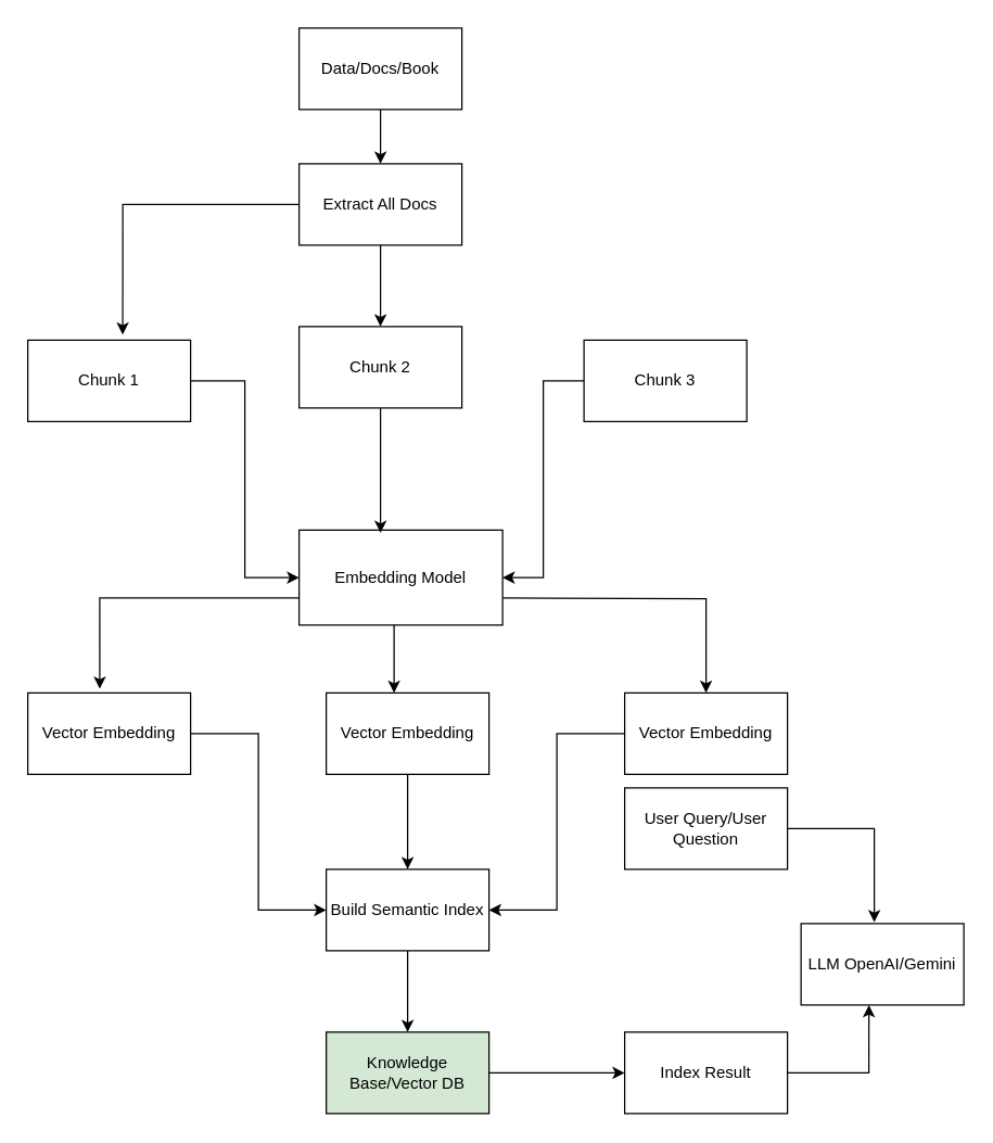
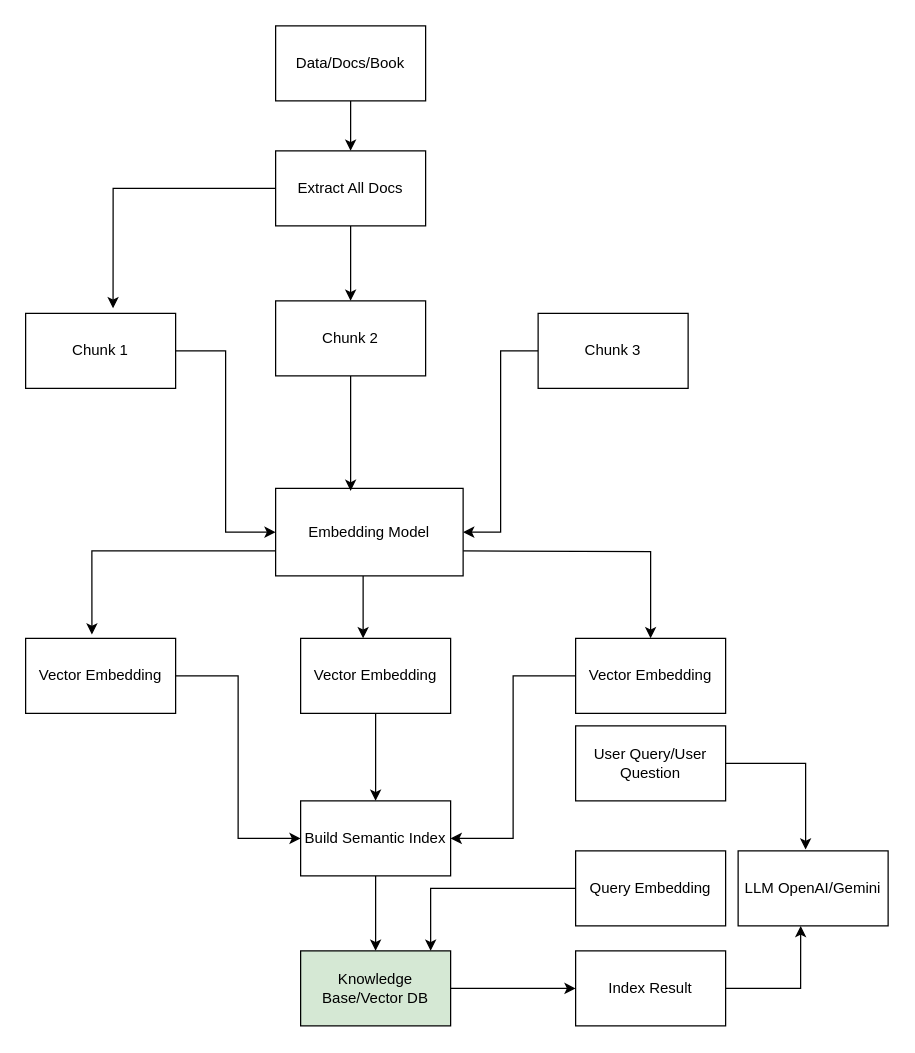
  <mxCell id="0" />
  <mxCell id="1" parent="0" />
  <mxCell id="2" value="" style="edgeStyle=orthogonalEdgeStyle;rounded=0;orthogonalLoop=1;jettySize=auto;html=1;" edge="1" parent="1" source="3" target="5"><mxGeometry relative="1" as="geometry" /></mxCell>
  <mxCell id="3" value="Data/Docs/Book" style="rounded=0;whiteSpace=wrap;html=1;" vertex="1" parent="1"><mxGeometry x="220" y="20" width="120" height="60" as="geometry" /></mxCell>
  <mxCell id="4" value="" style="edgeStyle=orthogonalEdgeStyle;rounded=0;orthogonalLoop=1;jettySize=auto;html=1;" edge="1" parent="1" source="5" target="8"><mxGeometry relative="1" as="geometry" /></mxCell>
  <mxCell id="5" value="Extract All Docs" style="rounded=0;whiteSpace=wrap;html=1;" vertex="1" parent="1"><mxGeometry x="220" y="120" width="120" height="60" as="geometry" /></mxCell>
  <mxCell id="6" style="edgeStyle=orthogonalEdgeStyle;rounded=0;orthogonalLoop=1;jettySize=auto;html=1;entryX=0;entryY=0.5;entryDx=0;entryDy=0;" edge="1" parent="1" source="7" target="14"><mxGeometry relative="1" as="geometry" /></mxCell>
  <mxCell id="7" value="Chunk 1" style="rounded=0;whiteSpace=wrap;html=1;" vertex="1" parent="1"><mxGeometry x="20" y="250" width="120" height="60" as="geometry" /></mxCell>
  <mxCell id="8" value="Chunk 2" style="rounded=0;whiteSpace=wrap;html=1;" vertex="1" parent="1"><mxGeometry x="220" y="240" width="120" height="60" as="geometry" /></mxCell>
  <mxCell id="9" style="edgeStyle=orthogonalEdgeStyle;rounded=0;orthogonalLoop=1;jettySize=auto;html=1;entryX=1;entryY=0.5;entryDx=0;entryDy=0;" edge="1" parent="1" source="10" target="14"><mxGeometry relative="1" as="geometry" /></mxCell>
  <mxCell id="10" value="Chunk 3" style="rounded=0;whiteSpace=wrap;html=1;" vertex="1" parent="1"><mxGeometry x="430" y="250" width="120" height="60" as="geometry" /></mxCell>
  <mxCell id="11" style="edgeStyle=orthogonalEdgeStyle;rounded=0;orthogonalLoop=1;jettySize=auto;html=1;entryX=0.583;entryY=-0.067;entryDx=0;entryDy=0;entryPerimeter=0;" edge="1" parent="1" source="5" target="7"><mxGeometry relative="1" as="geometry" /></mxCell>
  <mxCell id="12" value="" style="edgeStyle=orthogonalEdgeStyle;rounded=0;orthogonalLoop=1;jettySize=auto;html=1;" edge="1" parent="1" source="14" target="19"><mxGeometry relative="1" as="geometry"><Array as="points"><mxPoint x="290" y="490" /><mxPoint x="290" y="490" /></Array></mxGeometry></mxCell>
  <mxCell id="13" style="edgeStyle=orthogonalEdgeStyle;rounded=0;orthogonalLoop=1;jettySize=auto;html=1;entryX=0.5;entryY=0;entryDx=0;entryDy=0;" edge="1" parent="1" target="21"><mxGeometry relative="1" as="geometry"><mxPoint x="370" y="440" as="sourcePoint" /><mxPoint x="520" y="525" as="targetPoint" /></mxGeometry></mxCell>
  <mxCell id="14" value="Embedding Model" style="rounded=0;whiteSpace=wrap;html=1;" vertex="1" parent="1"><mxGeometry x="220" y="390" width="150" height="70" as="geometry" /></mxCell>
  <mxCell id="15" style="edgeStyle=orthogonalEdgeStyle;rounded=0;orthogonalLoop=1;jettySize=auto;html=1;entryX=0.4;entryY=0.029;entryDx=0;entryDy=0;entryPerimeter=0;" edge="1" parent="1" source="8" target="14"><mxGeometry relative="1" as="geometry" /></mxCell>
  <mxCell id="16" style="edgeStyle=orthogonalEdgeStyle;rounded=0;orthogonalLoop=1;jettySize=auto;html=1;entryX=0;entryY=0.5;entryDx=0;entryDy=0;" edge="1" parent="1" source="17" target="24"><mxGeometry relative="1" as="geometry" /></mxCell>
  <mxCell id="17" value="Vector Embedding" style="rounded=0;whiteSpace=wrap;html=1;" vertex="1" parent="1"><mxGeometry x="20" y="510" width="120" height="60" as="geometry" /></mxCell>
  <mxCell id="18" style="edgeStyle=orthogonalEdgeStyle;rounded=0;orthogonalLoop=1;jettySize=auto;html=1;entryX=0.5;entryY=0;entryDx=0;entryDy=0;" edge="1" parent="1" source="19" target="24"><mxGeometry relative="1" as="geometry" /></mxCell>
  <mxCell id="19" value="Vector Embedding" style="rounded=0;whiteSpace=wrap;html=1;" vertex="1" parent="1"><mxGeometry x="240" y="510" width="120" height="60" as="geometry" /></mxCell>
  <mxCell id="20" style="edgeStyle=orthogonalEdgeStyle;rounded=0;orthogonalLoop=1;jettySize=auto;html=1;entryX=1;entryY=0.5;entryDx=0;entryDy=0;" edge="1" parent="1" source="21" target="24"><mxGeometry relative="1" as="geometry" /></mxCell>
  <mxCell id="21" value="Vector Embedding" style="rounded=0;whiteSpace=wrap;html=1;" vertex="1" parent="1"><mxGeometry x="460" y="510" width="120" height="60" as="geometry" /></mxCell>
  <mxCell id="22" style="edgeStyle=orthogonalEdgeStyle;rounded=0;orthogonalLoop=1;jettySize=auto;html=1;entryX=0.442;entryY=-0.05;entryDx=0;entryDy=0;entryPerimeter=0;" edge="1" parent="1" source="14" target="17"><mxGeometry relative="1" as="geometry"><Array as="points"><mxPoint x="73" y="440" /></Array></mxGeometry></mxCell>
  <mxCell id="23" style="edgeStyle=orthogonalEdgeStyle;rounded=0;orthogonalLoop=1;jettySize=auto;html=1;entryX=0.5;entryY=0;entryDx=0;entryDy=0;" edge="1" parent="1" source="24" target="26"><mxGeometry relative="1" as="geometry" /></mxCell>
  <mxCell id="24" value="Build Semantic Index" style="rounded=0;whiteSpace=wrap;html=1;" vertex="1" parent="1"><mxGeometry x="240" y="640" width="120" height="60" as="geometry" /></mxCell>
  <mxCell id="25" style="edgeStyle=orthogonalEdgeStyle;rounded=0;orthogonalLoop=1;jettySize=auto;html=1;entryX=0;entryY=0.5;entryDx=0;entryDy=0;" edge="1" parent="1" source="26" target="30"><mxGeometry relative="1" as="geometry" /></mxCell>
  <mxCell id="26" value="Knowledge Base/Vector DB" style="rounded=0;whiteSpace=wrap;html=1;fillColor=#d5e8d4;" vertex="1" parent="1"><mxGeometry x="240" y="760" width="120" height="60" as="geometry" /></mxCell>
  <mxCell id="27" value="User Query/User Question" style="rounded=0;whiteSpace=wrap;html=1;" vertex="1" parent="1"><mxGeometry x="460" y="580" width="120" height="60" as="geometry" /></mxCell>
+ <mxCell id="28" value="Query Embedding" style="rounded=0;whiteSpace=wrap;html=1;" vertex="1" parent="1"><mxGeometry x="460" y="680" width="120" height="60" as="geometry" /></mxCell>
+ <mxCell id="29" style="edgeStyle=orthogonalEdgeStyle;rounded=0;orthogonalLoop=1;jettySize=auto;html=1;entryX=0.867;entryY=0;entryDx=0;entryDy=0;entryPerimeter=0;" edge="1" parent="1" source="28" target="26"><mxGeometry relative="1" as="geometry" /></mxCell>
  <mxCell id="30" value="Index Result" style="rounded=0;whiteSpace=wrap;html=1;" vertex="1" parent="1"><mxGeometry x="460" y="760" width="120" height="60" as="geometry" /></mxCell>
  <mxCell id="31" value="LLM OpenAI/Gemini" style="rounded=0;whiteSpace=wrap;html=1;" vertex="1" parent="1"><mxGeometry x="590" y="680" width="120" height="60" as="geometry" /></mxCell>
  <mxCell id="32" style="edgeStyle=orthogonalEdgeStyle;rounded=0;orthogonalLoop=1;jettySize=auto;html=1;entryX=0.417;entryY=1;entryDx=0;entryDy=0;entryPerimeter=0;" edge="1" parent="1" source="30" target="31"><mxGeometry relative="1" as="geometry" /></mxCell>
  <mxCell id="33" style="edgeStyle=orthogonalEdgeStyle;rounded=0;orthogonalLoop=1;jettySize=auto;html=1;entryX=0.45;entryY=-0.017;entryDx=0;entryDy=0;entryPerimeter=0;" edge="1" parent="1" source="27" target="31"><mxGeometry relative="1" as="geometry" /></mxCell>
